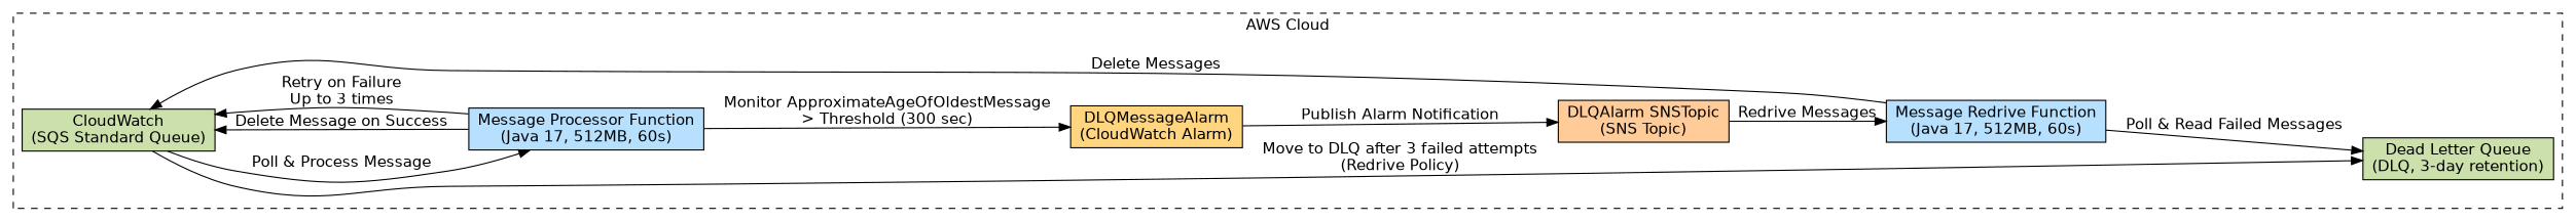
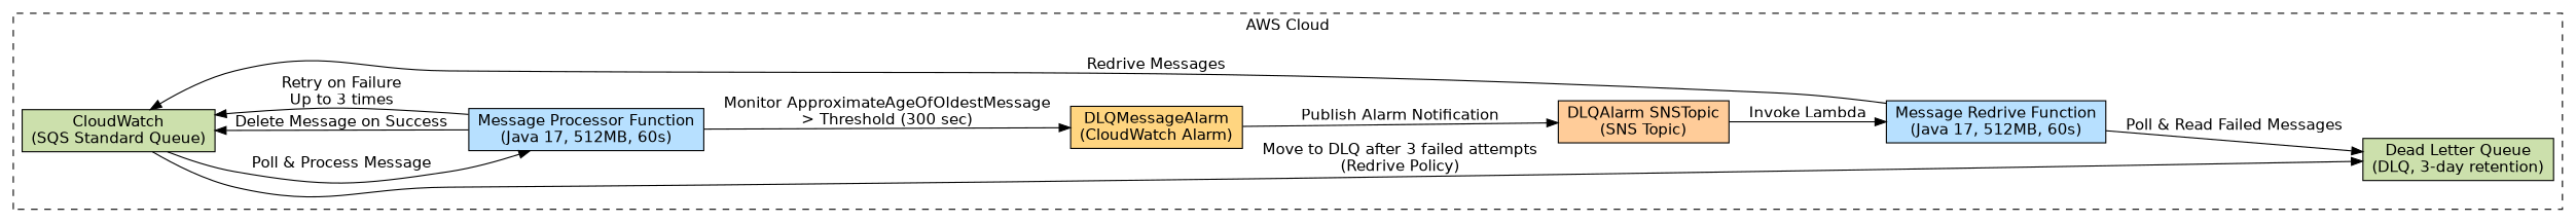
  digraph {
    fontname="DejaVu Sans"
    rankdir=LR
    node [color=black fillcolor="#CCE0AC" fontname="DejaVu Sans" shape=rectangle style=filled]
    edge [fontname="DejaVu Sans"]
    n1 [label="CloudWatch\n(SQS Standard Queue)"]
    n2 [label="Dead Letter Queue\n(DLQ, 3-day retention)"]
    n3 [fillcolor="#B7E0FF" label="Message Processor Function\n(Java 17, 512MB, 60s)"]
    n4 [fillcolor="#B7E0FF" label="Message Redrive Function\n(Java 17, 512MB, 60s)"]
    n5 [fillcolor="#FFD580" label="DLQMessageAlarm\n(CloudWatch Alarm)"]
    n6 [fillcolor="#FFCC99" label="DLQAlarm SNSTopic\n(SNS Topic)"]
    subgraph cluster_1 {
      label="AWS Cloud"
      style=dashed
      n1
      n2
      n3
      n4
      n5
      n6
    }
    n1 -> n2 [label="Move to DLQ after 3 failed attempts\n(Redrive Policy)"]
    n1 -> n3 [color=black label="Poll & Process Message"]
    n3 -> n1 [label="Delete Message on Success"]
    n3 -> n1 [label="Retry on Failure\nUp to 3 times"]
    n3 -> n5 [label="Monitor ApproximateAgeOfOldestMessage\n> Threshold (300 sec)"]
-   n4 -> n1 [label="Delete Messages"]
+   n4 -> n1 [label="Redrive Messages"]
    n4 -> n2 [label="Poll & Read Failed Messages"]
    n5 -> n6 [label="Publish Alarm Notification"]
-   n6 -> n4 [label="Redrive Messages"]
+   n6 -> n4 [label="Invoke Lambda"]
  }
